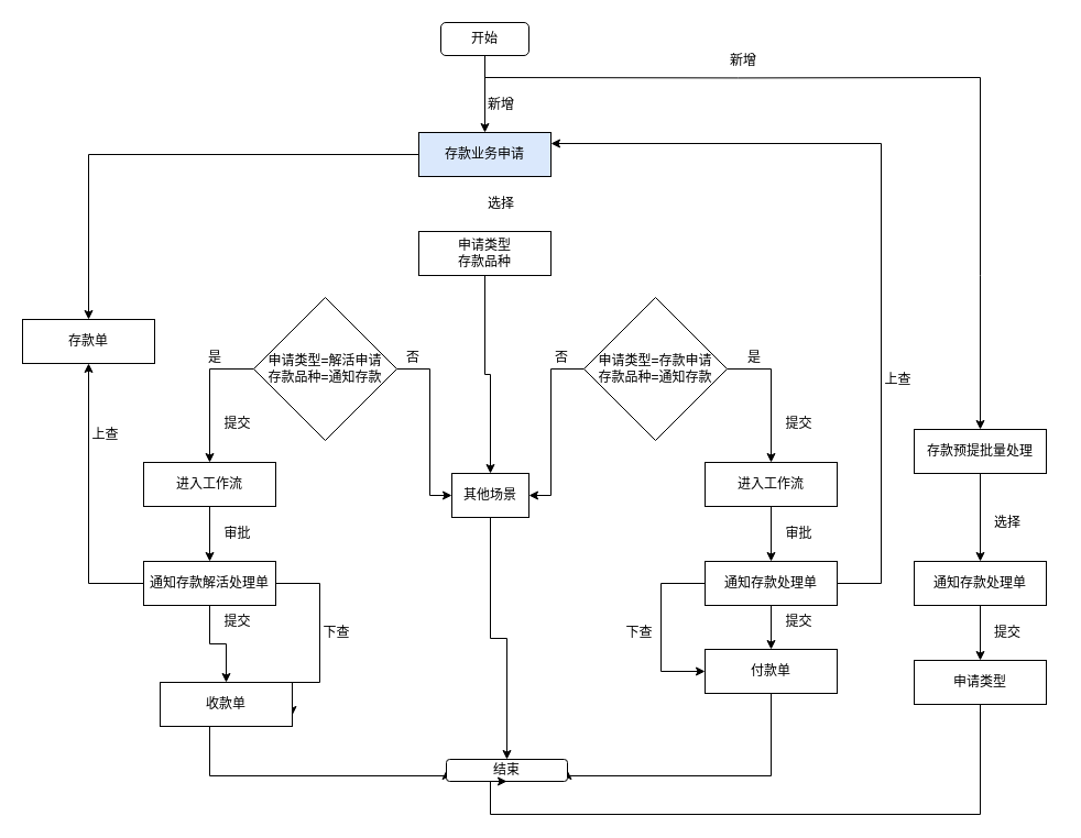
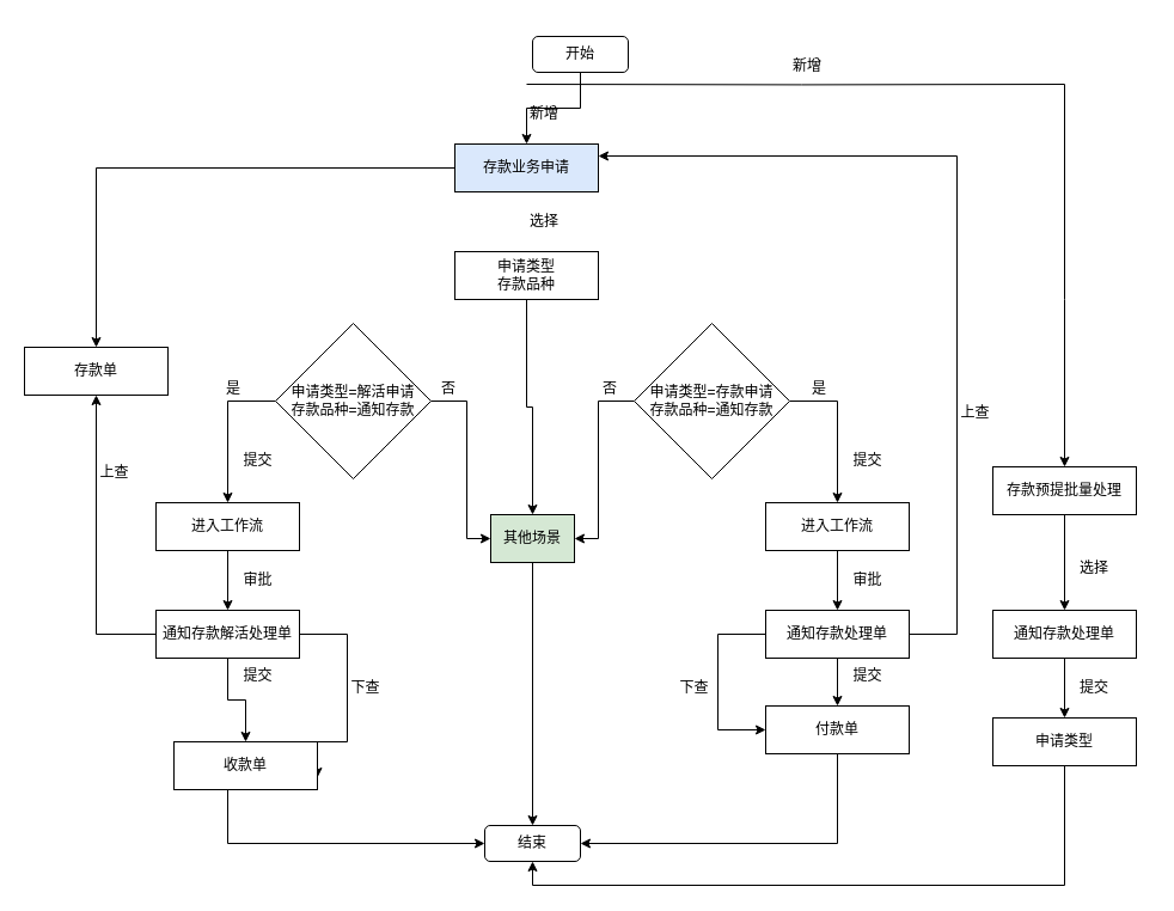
  <mxCell id="0" />
  <mxCell id="1" parent="0" />
  <mxCell id="2" style="edgeStyle=orthogonalEdgeStyle;rounded=0;orthogonalLoop=1;jettySize=auto;html=1;entryX=0.5;entryY=0;entryDx=0;entryDy=0;" edge="1" parent="1" source="3" target="5"><mxGeometry relative="1" as="geometry"><mxPoint x="440" y="100" as="targetPoint" /></mxGeometry></mxCell>
- <mxCell id="3" value="开始" style="rounded=1;whiteSpace=wrap;html=1;" vertex="1" parent="1"><mxGeometry x="400" y="20" width="80" height="30" as="geometry" /></mxCell>
+ <mxCell id="3" value="开始" style="rounded=1;whiteSpace=wrap;html=1;" vertex="1" parent="1"><mxGeometry x="445" y="30" width="80" height="30" as="geometry" /></mxCell>
  <mxCell id="4" style="edgeStyle=orthogonalEdgeStyle;rounded=0;orthogonalLoop=1;jettySize=auto;html=1;" edge="1" parent="1" source="5" target="40"><mxGeometry relative="1" as="geometry"><mxPoint x="440" y="230" as="targetPoint" /></mxGeometry></mxCell>
  <mxCell id="5" value="存款业务申请" style="rounded=0;whiteSpace=wrap;html=1;fillColor=#dae8fc;" vertex="1" parent="1"><mxGeometry x="380" y="120" width="120" height="40" as="geometry" /></mxCell>
  <mxCell id="6" value="新增" style="text;html=1;strokeColor=none;fillColor=none;align=center;verticalAlign=middle;whiteSpace=wrap;rounded=0;" vertex="1" parent="1"><mxGeometry x="410" y="80" width="90" height="30" as="geometry" /></mxCell>
  <mxCell id="7" style="edgeStyle=orthogonalEdgeStyle;rounded=0;orthogonalLoop=1;jettySize=auto;html=1;" edge="1" parent="1" source="8" target="39"><mxGeometry relative="1" as="geometry" /></mxCell>
  <mxCell id="8" value="申请类型&lt;br&gt;存款品种" style="rounded=0;whiteSpace=wrap;html=1;" vertex="1" parent="1"><mxGeometry x="380" y="210" width="120" height="40" as="geometry" /></mxCell>
  <mxCell id="9" style="edgeStyle=orthogonalEdgeStyle;rounded=0;orthogonalLoop=1;jettySize=auto;html=1;" edge="1" parent="1" source="11" target="18"><mxGeometry relative="1" as="geometry"><Array as="points"><mxPoint x="190" y="335" /></Array></mxGeometry></mxCell>
  <mxCell id="10" style="edgeStyle=orthogonalEdgeStyle;rounded=0;orthogonalLoop=1;jettySize=auto;html=1;" edge="1" parent="1" source="11" target="39"><mxGeometry relative="1" as="geometry"><mxPoint x="410" y="420" as="targetPoint" /><Array as="points"><mxPoint x="390" y="335" /><mxPoint x="390" y="450" /></Array></mxGeometry></mxCell>
  <mxCell id="11" value="申请类型=解活申请&lt;br&gt;存款品种=通知存款" style="rhombus;whiteSpace=wrap;html=1;" vertex="1" parent="1"><mxGeometry x="230" y="270" width="130" height="130" as="geometry" /></mxCell>
  <mxCell id="12" value="选择" style="text;html=1;strokeColor=none;fillColor=none;align=center;verticalAlign=middle;whiteSpace=wrap;rounded=0;" vertex="1" parent="1"><mxGeometry x="410" y="170" width="90" height="30" as="geometry" /></mxCell>
  <mxCell id="13" style="edgeStyle=orthogonalEdgeStyle;rounded=0;orthogonalLoop=1;jettySize=auto;html=1;" edge="1" parent="1" source="15" target="25"><mxGeometry relative="1" as="geometry"><Array as="points"><mxPoint x="700" y="335" /></Array></mxGeometry></mxCell>
  <mxCell id="14" style="edgeStyle=orthogonalEdgeStyle;rounded=0;orthogonalLoop=1;jettySize=auto;html=1;" edge="1" parent="1" source="15" target="39"><mxGeometry relative="1" as="geometry"><Array as="points"><mxPoint x="500" y="335" /><mxPoint x="500" y="450" /></Array></mxGeometry></mxCell>
  <mxCell id="15" value="申请类型=存款申请&lt;br&gt;存款品种=通知存款" style="rhombus;whiteSpace=wrap;html=1;" vertex="1" parent="1"><mxGeometry x="530" y="270" width="130" height="130" as="geometry" /></mxCell>
  <mxCell id="16" style="edgeStyle=orthogonalEdgeStyle;rounded=0;orthogonalLoop=1;jettySize=auto;html=1;" edge="1" parent="1" source="18" target="23"><mxGeometry relative="1" as="geometry"><mxPoint x="190" y="520" as="targetPoint" /></mxGeometry></mxCell>
  <mxCell id="17" style="edgeStyle=orthogonalEdgeStyle;rounded=0;orthogonalLoop=1;jettySize=auto;html=1;entryX=0.5;entryY=1;entryDx=0;entryDy=0;" edge="1" parent="1" source="23" target="40"><mxGeometry relative="1" as="geometry"><Array as="points"><mxPoint x="80" y="530" /></Array></mxGeometry></mxCell>
  <mxCell id="18" value="进入工作流" style="rounded=0;whiteSpace=wrap;html=1;" vertex="1" parent="1"><mxGeometry x="130" y="420" width="120" height="40" as="geometry" /></mxCell>
  <mxCell id="19" value="提交" style="text;html=1;align=center;verticalAlign=middle;resizable=0;points=[];autosize=1;strokeColor=none;fillColor=none;" vertex="1" parent="1"><mxGeometry x="190" y="370" width="50" height="30" as="geometry" /></mxCell>
  <mxCell id="20" value="审批" style="text;html=1;align=center;verticalAlign=middle;resizable=0;points=[];autosize=1;strokeColor=none;fillColor=none;" vertex="1" parent="1"><mxGeometry x="190" y="470" width="50" height="30" as="geometry" /></mxCell>
  <mxCell id="21" style="edgeStyle=orthogonalEdgeStyle;rounded=0;orthogonalLoop=1;jettySize=auto;html=1;" edge="1" parent="1" source="23" target="33"><mxGeometry relative="1" as="geometry" /></mxCell>
  <mxCell id="22" style="edgeStyle=orthogonalEdgeStyle;rounded=0;orthogonalLoop=1;jettySize=auto;html=1;entryX=1;entryY=0.75;entryDx=0;entryDy=0;" edge="1" parent="1" source="23" target="33"><mxGeometry relative="1" as="geometry"><Array as="points"><mxPoint x="290" y="530" /><mxPoint x="290" y="620" /></Array></mxGeometry></mxCell>
  <mxCell id="23" value="&lt;span style=&quot;text-align: left;&quot;&gt;通知存款解活处理单&lt;/span&gt;" style="rounded=0;whiteSpace=wrap;html=1;" vertex="1" parent="1"><mxGeometry x="130" y="510" width="120" height="40" as="geometry" /></mxCell>
  <mxCell id="24" style="edgeStyle=orthogonalEdgeStyle;rounded=0;orthogonalLoop=1;jettySize=auto;html=1;" edge="1" parent="1" source="25" target="31"><mxGeometry relative="1" as="geometry"><mxPoint x="700" y="520" as="targetPoint" /></mxGeometry></mxCell>
  <mxCell id="25" value="进入工作流" style="rounded=0;whiteSpace=wrap;html=1;" vertex="1" parent="1"><mxGeometry x="640" y="420" width="120" height="40" as="geometry" /></mxCell>
  <mxCell id="26" value="提交" style="text;html=1;align=center;verticalAlign=middle;resizable=0;points=[];autosize=1;strokeColor=none;fillColor=none;" vertex="1" parent="1"><mxGeometry x="700" y="370" width="50" height="30" as="geometry" /></mxCell>
  <mxCell id="27" value="审批" style="text;html=1;align=center;verticalAlign=middle;resizable=0;points=[];autosize=1;strokeColor=none;fillColor=none;" vertex="1" parent="1"><mxGeometry x="700" y="470" width="50" height="30" as="geometry" /></mxCell>
  <mxCell id="28" style="edgeStyle=orthogonalEdgeStyle;rounded=0;orthogonalLoop=1;jettySize=auto;html=1;entryX=0.5;entryY=0;entryDx=0;entryDy=0;" edge="1" parent="1" source="31" target="36"><mxGeometry relative="1" as="geometry" /></mxCell>
  <mxCell id="29" style="edgeStyle=orthogonalEdgeStyle;rounded=0;orthogonalLoop=1;jettySize=auto;html=1;entryX=1;entryY=0.25;entryDx=0;entryDy=0;" edge="1" parent="1" source="31" target="5"><mxGeometry relative="1" as="geometry"><Array as="points"><mxPoint x="800" y="530" /><mxPoint x="800" y="130" /></Array></mxGeometry></mxCell>
  <mxCell id="30" style="edgeStyle=orthogonalEdgeStyle;rounded=0;orthogonalLoop=1;jettySize=auto;html=1;entryX=0;entryY=0.5;entryDx=0;entryDy=0;" edge="1" parent="1" source="31" target="36"><mxGeometry relative="1" as="geometry"><Array as="points"><mxPoint x="600" y="530" /><mxPoint x="600" y="610" /></Array></mxGeometry></mxCell>
  <mxCell id="31" value="&lt;span style=&quot;text-align: left;&quot;&gt;通知存款处理单&lt;/span&gt;" style="rounded=0;whiteSpace=wrap;html=1;" vertex="1" parent="1"><mxGeometry x="640" y="510" width="120" height="40" as="geometry" /></mxCell>
  <mxCell id="32" style="edgeStyle=orthogonalEdgeStyle;rounded=0;orthogonalLoop=1;jettySize=auto;html=1;entryX=0;entryY=0.5;entryDx=0;entryDy=0;" edge="1" parent="1" source="33" target="45"><mxGeometry relative="1" as="geometry"><Array as="points"><mxPoint x="190" y="705" /></Array></mxGeometry></mxCell>
  <mxCell id="33" value="收款单" style="rounded=0;whiteSpace=wrap;html=1;" vertex="1" parent="1"><mxGeometry x="145" y="620" width="120" height="40" as="geometry" /></mxCell>
  <mxCell id="34" value="提交" style="text;html=1;align=center;verticalAlign=middle;resizable=0;points=[];autosize=1;strokeColor=none;fillColor=none;" vertex="1" parent="1"><mxGeometry x="190" y="550" width="50" height="30" as="geometry" /></mxCell>
  <mxCell id="35" style="edgeStyle=orthogonalEdgeStyle;rounded=0;orthogonalLoop=1;jettySize=auto;html=1;entryX=1;entryY=0.5;entryDx=0;entryDy=0;" edge="1" parent="1" source="36" target="45"><mxGeometry relative="1" as="geometry"><Array as="points"><mxPoint x="700" y="705" /></Array></mxGeometry></mxCell>
  <mxCell id="36" value="付款单" style="rounded=0;whiteSpace=wrap;html=1;" vertex="1" parent="1"><mxGeometry x="640" y="590" width="120" height="40" as="geometry" /></mxCell>
  <mxCell id="37" value="提交" style="text;html=1;align=center;verticalAlign=middle;resizable=0;points=[];autosize=1;strokeColor=none;fillColor=none;" vertex="1" parent="1"><mxGeometry x="700" y="550" width="50" height="30" as="geometry" /></mxCell>
  <mxCell id="38" style="edgeStyle=orthogonalEdgeStyle;rounded=0;orthogonalLoop=1;jettySize=auto;html=1;" edge="1" parent="1" source="39" target="45"><mxGeometry relative="1" as="geometry" /></mxCell>
- <mxCell id="39" value="其他场景" style="rounded=0;whiteSpace=wrap;html=1;" vertex="1" parent="1"><mxGeometry x="410" y="430" width="70" height="40" as="geometry" /></mxCell>
+ <mxCell id="39" value="其他场景" style="rounded=0;whiteSpace=wrap;html=1;fillColor=#d5e8d4;" vertex="1" parent="1"><mxGeometry x="410" y="430" width="70" height="40" as="geometry" /></mxCell>
  <mxCell id="40" value="存款单" style="rounded=0;whiteSpace=wrap;html=1;" vertex="1" parent="1"><mxGeometry x="20" y="290" width="120" height="40" as="geometry" /></mxCell>
  <mxCell id="41" value="上查" style="text;html=1;align=center;verticalAlign=middle;resizable=0;points=[];autosize=1;strokeColor=none;fillColor=none;" vertex="1" parent="1"><mxGeometry x="70" y="380" width="50" height="30" as="geometry" /></mxCell>
  <mxCell id="42" value="下查" style="text;html=1;align=center;verticalAlign=middle;resizable=0;points=[];autosize=1;strokeColor=none;fillColor=none;" vertex="1" parent="1"><mxGeometry x="280" y="560" width="50" height="30" as="geometry" /></mxCell>
  <mxCell id="43" value="上查" style="text;html=1;align=center;verticalAlign=middle;resizable=0;points=[];autosize=1;strokeColor=none;fillColor=none;" vertex="1" parent="1"><mxGeometry x="790" y="330" width="50" height="30" as="geometry" /></mxCell>
  <mxCell id="44" value="下查" style="text;html=1;align=center;verticalAlign=middle;resizable=0;points=[];autosize=1;strokeColor=none;fillColor=none;" vertex="1" parent="1"><mxGeometry x="555" y="560" width="50" height="30" as="geometry" /></mxCell>
- <mxCell id="45" value="结束" style="rounded=1;whiteSpace=wrap;html=1;" vertex="1" parent="1"><mxGeometry x="405" y="690" width="110" height="20" as="geometry" /></mxCell>
+ <mxCell id="45" value="结束" style="rounded=1;whiteSpace=wrap;html=1;" vertex="1" parent="1"><mxGeometry x="405" y="690" width="80" height="30" as="geometry" /></mxCell>
  <mxCell id="46" style="edgeStyle=orthogonalEdgeStyle;rounded=0;orthogonalLoop=1;jettySize=auto;html=1;exitX=0.5;exitY=1;exitDx=0;exitDy=0;" edge="1" parent="1" source="45" target="45"><mxGeometry relative="1" as="geometry" /></mxCell>
  <mxCell id="47" style="edgeStyle=orthogonalEdgeStyle;rounded=0;orthogonalLoop=1;jettySize=auto;html=1;" edge="1" parent="1" source="48" target="50"><mxGeometry relative="1" as="geometry" /></mxCell>
  <mxCell id="48" value="存款预提批量处理" style="rounded=0;whiteSpace=wrap;html=1;" vertex="1" parent="1"><mxGeometry x="830" y="390" width="120" height="40" as="geometry" /></mxCell>
  <mxCell id="49" style="edgeStyle=orthogonalEdgeStyle;rounded=0;orthogonalLoop=1;jettySize=auto;html=1;" edge="1" parent="1" source="50" target="56"><mxGeometry relative="1" as="geometry" /></mxCell>
  <mxCell id="50" value="&lt;span style=&quot;text-align: left;&quot;&gt;通知存款处理单&lt;/span&gt;" style="rounded=0;whiteSpace=wrap;html=1;" vertex="1" parent="1"><mxGeometry x="830" y="510" width="120" height="40" as="geometry" /></mxCell>
  <mxCell id="51" value="" style="endArrow=none;html=1;rounded=0;" edge="1" parent="1"><mxGeometry width="50" height="50" relative="1" as="geometry"><mxPoint x="440" y="70" as="sourcePoint" /><mxPoint x="890" y="70" as="targetPoint" /><Array as="points"><mxPoint x="670" y="70.42" /></Array></mxGeometry></mxCell>
  <mxCell id="52" value="" style="endArrow=classic;html=1;rounded=0;" edge="1" parent="1" target="48"><mxGeometry width="50" height="50" relative="1" as="geometry"><mxPoint x="890" y="70" as="sourcePoint" /><mxPoint x="940" y="100" as="targetPoint" /><Array as="points"><mxPoint x="890" y="250" /></Array></mxGeometry></mxCell>
  <mxCell id="53" value="新增" style="text;html=1;strokeColor=none;fillColor=none;align=center;verticalAlign=middle;whiteSpace=wrap;rounded=0;" vertex="1" parent="1"><mxGeometry x="630" y="40" width="90" height="30" as="geometry" /></mxCell>
  <mxCell id="54" value="选择" style="text;html=1;strokeColor=none;fillColor=none;align=center;verticalAlign=middle;whiteSpace=wrap;rounded=0;" vertex="1" parent="1"><mxGeometry x="870" y="460" width="90" height="30" as="geometry" /></mxCell>
  <mxCell id="55" style="edgeStyle=orthogonalEdgeStyle;rounded=0;orthogonalLoop=1;jettySize=auto;html=1;entryX=0.5;entryY=1;entryDx=0;entryDy=0;" edge="1" parent="1" source="56" target="45"><mxGeometry relative="1" as="geometry"><Array as="points"><mxPoint x="890" y="740" /><mxPoint x="445" y="740" /></Array></mxGeometry></mxCell>
  <mxCell id="56" value="&lt;div style=&quot;text-align: left;&quot;&gt;&lt;span style=&quot;background-color: initial;&quot;&gt;申请类型&lt;/span&gt;&lt;/div&gt;" style="rounded=0;whiteSpace=wrap;html=1;" vertex="1" parent="1"><mxGeometry x="830" y="600" width="120" height="40" as="geometry" /></mxCell>
  <mxCell id="57" value="提交" style="text;html=1;strokeColor=none;fillColor=none;align=center;verticalAlign=middle;whiteSpace=wrap;rounded=0;" vertex="1" parent="1"><mxGeometry x="870" y="560" width="90" height="30" as="geometry" /></mxCell>
  <mxCell id="58" value="是" style="text;html=1;strokeColor=none;fillColor=none;align=center;verticalAlign=middle;whiteSpace=wrap;rounded=0;" vertex="1" parent="1"><mxGeometry x="150" y="310" width="90" height="30" as="geometry" /></mxCell>
  <mxCell id="59" value="是" style="text;html=1;strokeColor=none;fillColor=none;align=center;verticalAlign=middle;whiteSpace=wrap;rounded=0;" vertex="1" parent="1"><mxGeometry x="640" y="310" width="90" height="30" as="geometry" /></mxCell>
  <mxCell id="60" value="否" style="text;html=1;strokeColor=none;fillColor=none;align=center;verticalAlign=middle;whiteSpace=wrap;rounded=0;" vertex="1" parent="1"><mxGeometry x="330" y="310" width="90" height="30" as="geometry" /></mxCell>
  <mxCell id="61" value="否" style="text;html=1;strokeColor=none;fillColor=none;align=center;verticalAlign=middle;whiteSpace=wrap;rounded=0;" vertex="1" parent="1"><mxGeometry x="465" y="310" width="90" height="30" as="geometry" /></mxCell>
